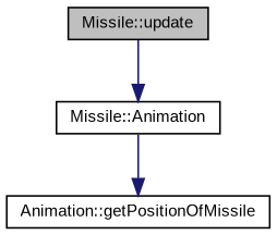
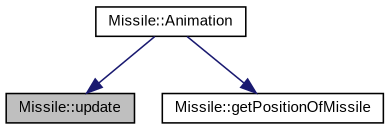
  digraph {
    fontname="Liberation Sans"
    rankdir=TB
    node [color=black fontname="Liberation Sans" fontsize=10 shape=record]
    edge [color=midnightblue fontname="Liberation Sans" fontsize=10 labelfontname=Helvetica labelfontsize=10 style=solid]
    n1 [fillcolor=grey75 fontcolor=black height=0.2 label="Missile::update" style=filled width=0.4]
    n2 [height=0.2 label="Missile::Animation" width=0.4]
-   n3 [height=0.2 label="Animation::getPositionOfMissile" width=0.4]
-   n1 -> n2
+   n3 [height=0.2 label="Missile::getPositionOfMissile" width=0.4]
+   n2 -> n1
    n2 -> n3
  }
